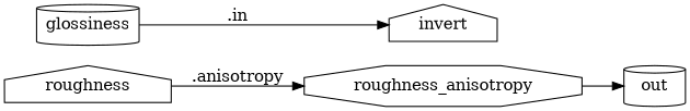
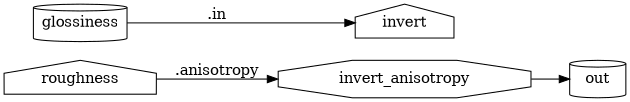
  digraph {
    rankdir=LR
    node [shape=cylinder]
-   n1 [label=roughness_anisotropy shape=octagon]
+   n1 [label=invert_anisotropy shape=octagon]
    n2 [label=out]
    n3 [label=roughness shape=house]
    n4 [label=invert shape=house]
    n5 [label=glossiness]
    n1 -> n2
    n3 -> n1 [label=".anisotropy"]
    n5 -> n4 [label=".in"]
  }
